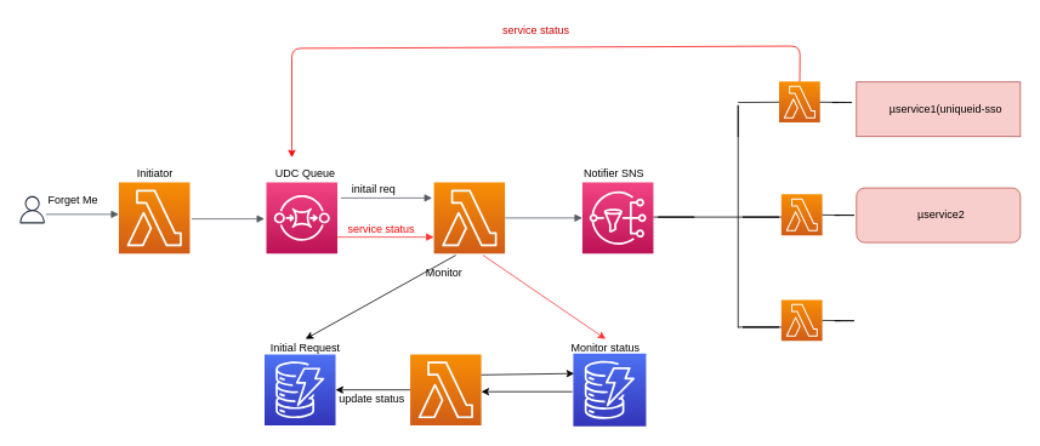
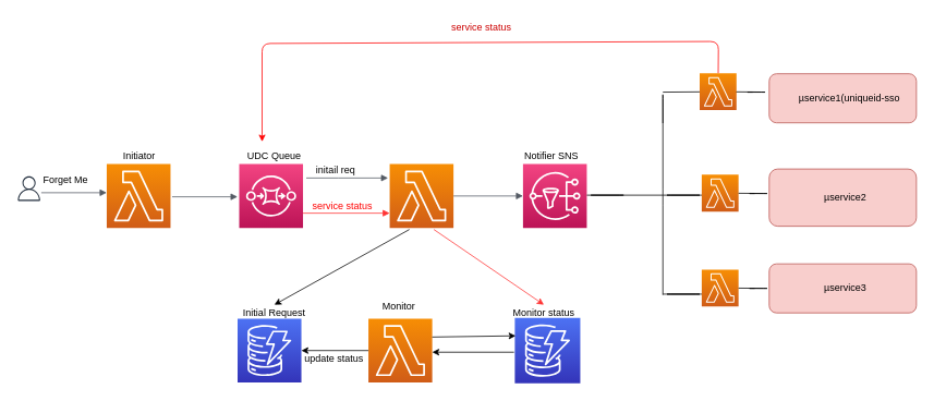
  <mxCell id="0" />
  <mxCell id="1" parent="0" />
  <mxCell id="2" value="" style="outlineConnect=0;fontColor=#232F3E;gradientColor=#4D72F3;gradientDirection=north;fillColor=#3334B9;strokeColor=#ffffff;dashed=0;verticalLabelPosition=bottom;verticalAlign=top;align=center;html=1;fontSize=12;fontStyle=0;aspect=fixed;shape=mxgraph.aws4.resourceIcon;resIcon=mxgraph.aws4.dynamodb;" vertex="1" parent="1"><mxGeometry x="290" y="389" width="78" height="78" as="geometry" /></mxCell>
  <mxCell id="3" value="" style="outlineConnect=0;fontColor=#232F3E;gradientColor=#4D72F3;gradientDirection=north;fillColor=#3334B9;strokeColor=#ffffff;dashed=0;verticalLabelPosition=bottom;verticalAlign=top;align=center;html=1;fontSize=12;fontStyle=0;aspect=fixed;shape=mxgraph.aws4.resourceIcon;resIcon=mxgraph.aws4.dynamodb;" vertex="1" parent="1"><mxGeometry x="629" y="388" width="80" height="80" as="geometry" /></mxCell>
  <mxCell id="4" value="" style="outlineConnect=0;fontColor=#232F3E;gradientColor=#F78E04;gradientDirection=north;fillColor=#D05C17;strokeColor=#ffffff;dashed=0;verticalLabelPosition=bottom;verticalAlign=top;align=center;html=1;fontSize=12;fontStyle=0;aspect=fixed;shape=mxgraph.aws4.resourceIcon;resIcon=mxgraph.aws4.lambda;" vertex="1" parent="1"><mxGeometry x="476" y="200" width="78" height="78" as="geometry" /></mxCell>
  <mxCell id="5" value="" style="outlineConnect=0;fontColor=#232F3E;gradientColor=#F78E04;gradientDirection=north;fillColor=#D05C17;strokeColor=#ffffff;dashed=0;verticalLabelPosition=bottom;verticalAlign=top;align=center;html=1;fontSize=12;fontStyle=0;aspect=fixed;shape=mxgraph.aws4.resourceIcon;resIcon=mxgraph.aws4.lambda;" vertex="1" parent="1"><mxGeometry x="130" y="200" width="78" height="78" as="geometry" /></mxCell>
  <mxCell id="6" value="" style="outlineConnect=0;fontColor=#232F3E;gradientColor=#F34482;gradientDirection=north;fillColor=#BC1356;strokeColor=#ffffff;dashed=0;verticalLabelPosition=bottom;verticalAlign=top;align=center;html=1;fontSize=12;fontStyle=0;aspect=fixed;shape=mxgraph.aws4.resourceIcon;resIcon=mxgraph.aws4.sqs;" vertex="1" parent="1"><mxGeometry x="292" y="200" width="78" height="78" as="geometry" /></mxCell>
  <mxCell id="7" value="" style="outlineConnect=0;fontColor=#232F3E;gradientColor=#F34482;gradientDirection=north;fillColor=#BC1356;strokeColor=#ffffff;dashed=0;verticalLabelPosition=bottom;verticalAlign=top;align=center;html=1;fontSize=12;fontStyle=0;aspect=fixed;shape=mxgraph.aws4.resourceIcon;resIcon=mxgraph.aws4.sns;" vertex="1" parent="1"><mxGeometry x="639" y="200" width="78" height="78" as="geometry" /></mxCell>
  <mxCell id="8" value="" style="edgeStyle=orthogonalEdgeStyle;html=1;endArrow=block;elbow=vertical;startArrow=none;endFill=1;strokeColor=#545B64;rounded=0;" edge="1" parent="1"><mxGeometry width="100" relative="1" as="geometry"><mxPoint x="210" y="240" as="sourcePoint" /><mxPoint x="290" y="240" as="targetPoint" /></mxGeometry></mxCell>
  <mxCell id="9" value="" style="edgeStyle=orthogonalEdgeStyle;html=1;endArrow=block;elbow=vertical;startArrow=none;endFill=1;strokeColor=#545B64;rounded=0;" edge="1" parent="1"><mxGeometry width="100" relative="1" as="geometry"><mxPoint x="374" y="217" as="sourcePoint" /><mxPoint x="474" y="217" as="targetPoint" /><Array as="points"><mxPoint x="413.5" y="216.5" /><mxPoint x="413.5" y="216.5" /></Array></mxGeometry></mxCell>
  <mxCell id="10" value="" style="edgeStyle=orthogonalEdgeStyle;html=1;endArrow=block;elbow=vertical;startArrow=none;endFill=1;strokeColor=#545B64;rounded=0;" edge="1" parent="1" source="4" target="7"><mxGeometry width="100" relative="1" as="geometry"><mxPoint x="560" y="239" as="sourcePoint" /><mxPoint x="570" y="149" as="targetPoint" /></mxGeometry></mxCell>
  <mxCell id="11" value="Initiator" style="text;html=1;strokeColor=none;fillColor=none;align=center;verticalAlign=middle;whiteSpace=wrap;rounded=0;" vertex="1" parent="1"><mxGeometry x="130" y="180" width="80" height="20" as="geometry" /></mxCell>
  <mxCell id="12" value="UDC Queue" style="text;html=1;strokeColor=none;fillColor=none;align=center;verticalAlign=middle;whiteSpace=wrap;rounded=0;" vertex="1" parent="1"><mxGeometry x="300" y="180" width="70" height="20" as="geometry" /></mxCell>
  <mxCell id="13" value="" style="endArrow=none;html=1;" edge="1" parent="1"><mxGeometry width="50" height="50" relative="1" as="geometry"><mxPoint x="717" y="238" as="sourcePoint" /><mxPoint x="810" y="238" as="targetPoint" /><Array as="points"><mxPoint x="767" y="238" /><mxPoint x="717" y="238" /></Array></mxGeometry></mxCell>
  <mxCell id="14" value="" style="endArrow=none;html=1;" edge="1" parent="1"><mxGeometry width="50" height="50" relative="1" as="geometry"><mxPoint x="810" y="360" as="sourcePoint" /><mxPoint x="810" y="150" as="targetPoint" /><Array as="points"><mxPoint x="810" y="240" /><mxPoint x="810" y="140" /><mxPoint x="810" y="110" /></Array></mxGeometry></mxCell>
  <mxCell id="15" value="" style="endArrow=none;html=1;" edge="1" parent="1"><mxGeometry width="50" height="50" relative="1" as="geometry"><mxPoint x="810" y="359" as="sourcePoint" /><mxPoint x="900" y="359" as="targetPoint" /><Array as="points"><mxPoint x="860" y="359" /><mxPoint x="810" y="359" /></Array></mxGeometry></mxCell>
  <mxCell id="16" value="" style="endArrow=none;html=1;" edge="1" parent="1"><mxGeometry width="50" height="50" relative="1" as="geometry"><mxPoint x="810" y="238" as="sourcePoint" /><mxPoint x="900" y="238" as="targetPoint" /><Array as="points"><mxPoint x="860" y="238" /><mxPoint x="810" y="238" /></Array></mxGeometry></mxCell>
  <mxCell id="17" value="Notifier SNS" style="text;html=1;strokeColor=none;fillColor=none;align=center;verticalAlign=middle;whiteSpace=wrap;rounded=0;" vertex="1" parent="1"><mxGeometry x="639" y="180" width="70" height="20" as="geometry" /></mxCell>
  <mxCell id="18" value="Initial Request" style="text;html=1;strokeColor=none;fillColor=none;align=center;verticalAlign=middle;whiteSpace=wrap;rounded=0;" vertex="1" parent="1"><mxGeometry x="295" y="372" width="80" height="20" as="geometry" /></mxCell>
  <mxCell id="19" value="Monitor status" style="text;html=1;strokeColor=none;fillColor=none;align=center;verticalAlign=middle;whiteSpace=wrap;rounded=0;" vertex="1" parent="1"><mxGeometry x="620" y="372" width="89" height="20" as="geometry" /></mxCell>
  <mxCell id="20" value="" style="endArrow=none;html=1;" edge="1" parent="1" source="34"><mxGeometry width="50" height="50" relative="1" as="geometry"><mxPoint x="810" y="112" as="sourcePoint" /><mxPoint x="900" y="112" as="targetPoint" /><Array as="points"><mxPoint x="860" y="112" /></Array></mxGeometry></mxCell>
- <mxCell id="21" value="&amp;nbsp; µservice2" style="rounded=1;whiteSpace=wrap;html=1;fillColor=#f8cecc;strokeColor=#b85450;" vertex="1" parent="1"><mxGeometry x="940" y="206" width="180" height="60" as="geometry" /></mxCell>
- <mxCell id="23" value="&amp;nbsp; &amp;nbsp; &amp;nbsp;µservice1(uniqueid-sso" style="whiteSpace=wrap;html=1;fillColor=#f8cecc;strokeColor=#b85450;rounded=0;" vertex="1" parent="1"><mxGeometry x="940" y="89.5" width="180" height="60" as="geometry" /></mxCell>
+ <mxCell id="21" value="&amp;nbsp; µservice2" style="rounded=1;whiteSpace=wrap;html=1;fillColor=#f8cecc;strokeColor=#b85450;" vertex="1" parent="1"><mxGeometry x="940" y="206" width="180" height="70" as="geometry" /></mxCell>
+ <mxCell id="22" value="&amp;nbsp; µservice3" style="rounded=1;whiteSpace=wrap;html=1;fillColor=#f8cecc;strokeColor=#b85450;" vertex="1" parent="1"><mxGeometry x="940" y="322" width="180" height="60" as="geometry" /></mxCell>
+ <mxCell id="23" value="&amp;nbsp; &amp;nbsp; &amp;nbsp;µservice1(uniqueid-sso" style="rounded=1;whiteSpace=wrap;html=1;fillColor=#f8cecc;strokeColor=#b85450;" vertex="1" parent="1"><mxGeometry x="940" y="89.5" width="180" height="60" as="geometry" /></mxCell>
  <mxCell id="24" value="" style="endArrow=classic;html=1;entryX=0.5;entryY=0;entryDx=0;entryDy=0;" edge="1" parent="1" target="18"><mxGeometry width="50" height="50" relative="1" as="geometry"><mxPoint x="500" y="280" as="sourcePoint" /><mxPoint x="140" y="650" as="targetPoint" /></mxGeometry></mxCell>
  <mxCell id="25" value="" style="endArrow=classic;html=1;fillColor=#e51400;strokeColor=#FF3333;rounded=0;entryX=0.5;entryY=0;entryDx=0;entryDy=0;" edge="1" parent="1" target="19"><mxGeometry width="50" height="50" relative="1" as="geometry"><mxPoint x="530" y="280" as="sourcePoint" /><mxPoint x="620" y="380" as="targetPoint" /></mxGeometry></mxCell>
  <mxCell id="26" value="" style="outlineConnect=0;fontColor=#232F3E;gradientColor=none;fillColor=#232F3E;strokeColor=none;dashed=0;verticalLabelPosition=bottom;verticalAlign=top;align=center;html=1;fontSize=12;fontStyle=0;aspect=fixed;pointerEvents=1;shape=mxgraph.aws4.user;" vertex="1" parent="1"><mxGeometry x="20" y="215" width="30" height="30" as="geometry" /></mxCell>
  <mxCell id="27" value="" style="edgeStyle=orthogonalEdgeStyle;html=1;endArrow=block;elbow=vertical;startArrow=none;endFill=1;strokeColor=#545B64;rounded=0;" edge="1" parent="1"><mxGeometry width="100" relative="1" as="geometry"><mxPoint x="50" y="235" as="sourcePoint" /><mxPoint x="130" y="235" as="targetPoint" /></mxGeometry></mxCell>
  <mxCell id="28" value="Forget Me" style="text;html=1;strokeColor=none;fillColor=none;align=center;verticalAlign=middle;whiteSpace=wrap;rounded=0;" vertex="1" parent="1"><mxGeometry x="50" y="210" width="60" height="20" as="geometry" /></mxCell>
  <mxCell id="29" value="" style="endArrow=classic;html=1;fillColor=#a20025;strokeColor=#FF0000;jumpStyle=gap;" edge="1" parent="1" source="34"><mxGeometry width="50" height="50" relative="1" as="geometry"><mxPoint x="935" y="97.5" as="sourcePoint" /><mxPoint x="320" y="172.5" as="targetPoint" /><Array as="points"><mxPoint x="878" y="50" /><mxPoint x="320" y="52.5" /></Array></mxGeometry></mxCell>
  <mxCell id="30" value="&lt;font color=&quot;#cc0000&quot;&gt;service status&amp;nbsp;&lt;/font&gt;" style="text;html=1;strokeColor=none;fillColor=none;align=center;verticalAlign=middle;whiteSpace=wrap;rounded=0;" vertex="1" parent="1"><mxGeometry x="506" y="20" width="168" height="25" as="geometry" /></mxCell>
  <mxCell id="31" value="" style="edgeStyle=orthogonalEdgeStyle;html=1;endArrow=block;elbow=vertical;startArrow=none;endFill=1;strokeColor=#FF3333;rounded=0;fillColor=#a20025;" edge="1" parent="1" source="6" target="4"><mxGeometry width="100" relative="1" as="geometry"><mxPoint x="376" y="250" as="sourcePoint" /><mxPoint x="470" y="239" as="targetPoint" /><Array as="points"><mxPoint x="410" y="260" /><mxPoint x="410" y="260" /></Array></mxGeometry></mxCell>
  <mxCell id="32" value="&lt;font color=&quot;#ff0000&quot;&gt;service status&amp;nbsp;&lt;/font&gt;" style="text;html=1;strokeColor=none;fillColor=none;align=center;verticalAlign=middle;whiteSpace=wrap;rounded=0;" vertex="1" parent="1"><mxGeometry x="380" y="239" width="80" height="25" as="geometry" /></mxCell>
  <mxCell id="33" value="initail req" style="text;html=1;strokeColor=none;fillColor=none;align=center;verticalAlign=middle;whiteSpace=wrap;rounded=0;" vertex="1" parent="1"><mxGeometry x="370" y="195" width="80" height="25" as="geometry" /></mxCell>
  <mxCell id="34" value="" style="outlineConnect=0;fontColor=#232F3E;gradientColor=#F78E04;gradientDirection=north;fillColor=#D05C17;strokeColor=#ffffff;dashed=0;verticalLabelPosition=bottom;verticalAlign=top;align=center;html=1;fontSize=12;fontStyle=0;aspect=fixed;shape=mxgraph.aws4.resourceIcon;resIcon=mxgraph.aws4.lambda;" vertex="1" parent="1"><mxGeometry x="855" y="89" width="45" height="45" as="geometry" /></mxCell>
  <mxCell id="35" value="" style="endArrow=none;html=1;" edge="1" parent="1" target="34"><mxGeometry width="50" height="50" relative="1" as="geometry"><mxPoint x="810" y="112" as="sourcePoint" /><mxPoint x="900" y="112" as="targetPoint" /><Array as="points" /></mxGeometry></mxCell>
  <mxCell id="36" value="" style="endArrow=none;html=1;" edge="1" parent="1" source="34"><mxGeometry width="50" height="50" relative="1" as="geometry"><mxPoint x="820" y="122" as="sourcePoint" /><mxPoint x="920" y="112" as="targetPoint" /><Array as="points"><mxPoint x="940" y="112" /><mxPoint x="910" y="112" /></Array></mxGeometry></mxCell>
  <mxCell id="37" value="" style="outlineConnect=0;fontColor=#232F3E;gradientColor=#F78E04;gradientDirection=north;fillColor=#D05C17;strokeColor=#ffffff;dashed=0;verticalLabelPosition=bottom;verticalAlign=top;align=center;html=1;fontSize=12;fontStyle=0;aspect=fixed;shape=mxgraph.aws4.resourceIcon;resIcon=mxgraph.aws4.lambda;" vertex="1" parent="1"><mxGeometry x="857.5" y="213" width="45" height="45" as="geometry" /></mxCell>
  <mxCell id="38" value="" style="endArrow=none;html=1;" edge="1" parent="1" source="37"><mxGeometry width="50" height="50" relative="1" as="geometry"><mxPoint x="822.5" y="246" as="sourcePoint" /><mxPoint x="922.5" y="236" as="targetPoint" /><Array as="points"><mxPoint x="942.5" y="236" /><mxPoint x="912.5" y="236" /></Array></mxGeometry></mxCell>
  <mxCell id="39" value="" style="outlineConnect=0;fontColor=#232F3E;gradientColor=#F78E04;gradientDirection=north;fillColor=#D05C17;strokeColor=#ffffff;dashed=0;verticalLabelPosition=bottom;verticalAlign=top;align=center;html=1;fontSize=12;fontStyle=0;aspect=fixed;shape=mxgraph.aws4.resourceIcon;resIcon=mxgraph.aws4.lambda;" vertex="1" parent="1"><mxGeometry x="857.5" y="329" width="45" height="45" as="geometry" /></mxCell>
  <mxCell id="40" value="" style="endArrow=none;html=1;" edge="1" parent="1" source="39"><mxGeometry width="50" height="50" relative="1" as="geometry"><mxPoint x="822.5" y="362" as="sourcePoint" /><mxPoint x="922.5" y="352" as="targetPoint" /><Array as="points"><mxPoint x="942.5" y="352" /><mxPoint x="912.5" y="352" /></Array></mxGeometry></mxCell>
  <mxCell id="41" value="" style="outlineConnect=0;fontColor=#232F3E;gradientColor=#F78E04;gradientDirection=north;fillColor=#D05C17;strokeColor=#ffffff;dashed=0;verticalLabelPosition=bottom;verticalAlign=top;align=center;html=1;fontSize=12;fontStyle=0;aspect=fixed;shape=mxgraph.aws4.resourceIcon;resIcon=mxgraph.aws4.lambda;" vertex="1" parent="1"><mxGeometry x="450" y="389" width="78" height="78" as="geometry" /></mxCell>
  <mxCell id="42" value="" style="endArrow=classic;html=1;" edge="1" parent="1"><mxGeometry width="50" height="50" relative="1" as="geometry"><mxPoint x="528" y="411.5" as="sourcePoint" /><mxPoint x="630" y="410" as="targetPoint" /></mxGeometry></mxCell>
  <mxCell id="43" value="" style="endArrow=classic;html=1;" edge="1" parent="1" source="41" target="2"><mxGeometry width="50" height="50" relative="1" as="geometry"><mxPoint x="425" y="489" as="sourcePoint" /><mxPoint x="400" y="428" as="targetPoint" /></mxGeometry></mxCell>
  <mxCell id="44" value="" style="endArrow=classic;html=1;" edge="1" parent="1"><mxGeometry width="50" height="50" relative="1" as="geometry"><mxPoint x="628" y="430" as="sourcePoint" /><mxPoint x="528" y="430" as="targetPoint" /></mxGeometry></mxCell>
- <mxCell id="45" value="Monitor&amp;nbsp;" style="text;html=1;strokeColor=none;fillColor=none;align=center;verticalAlign=middle;whiteSpace=wrap;rounded=0;" vertex="1" parent="1"><mxGeometry x="448" y="289" width="82" height="20" as="geometry" /></mxCell>
+ <mxCell id="45" value="Monitor&amp;nbsp;" style="text;html=1;strokeColor=none;fillColor=none;align=center;verticalAlign=middle;whiteSpace=wrap;rounded=0;" vertex="1" parent="1"><mxGeometry x="448" y="364" width="82" height="20" as="geometry" /></mxCell>
  <mxCell id="46" value="update status" style="text;html=1;strokeColor=none;fillColor=none;align=center;verticalAlign=middle;whiteSpace=wrap;rounded=0;" vertex="1" parent="1"><mxGeometry x="368" y="428" width="80" height="20" as="geometry" /></mxCell>
